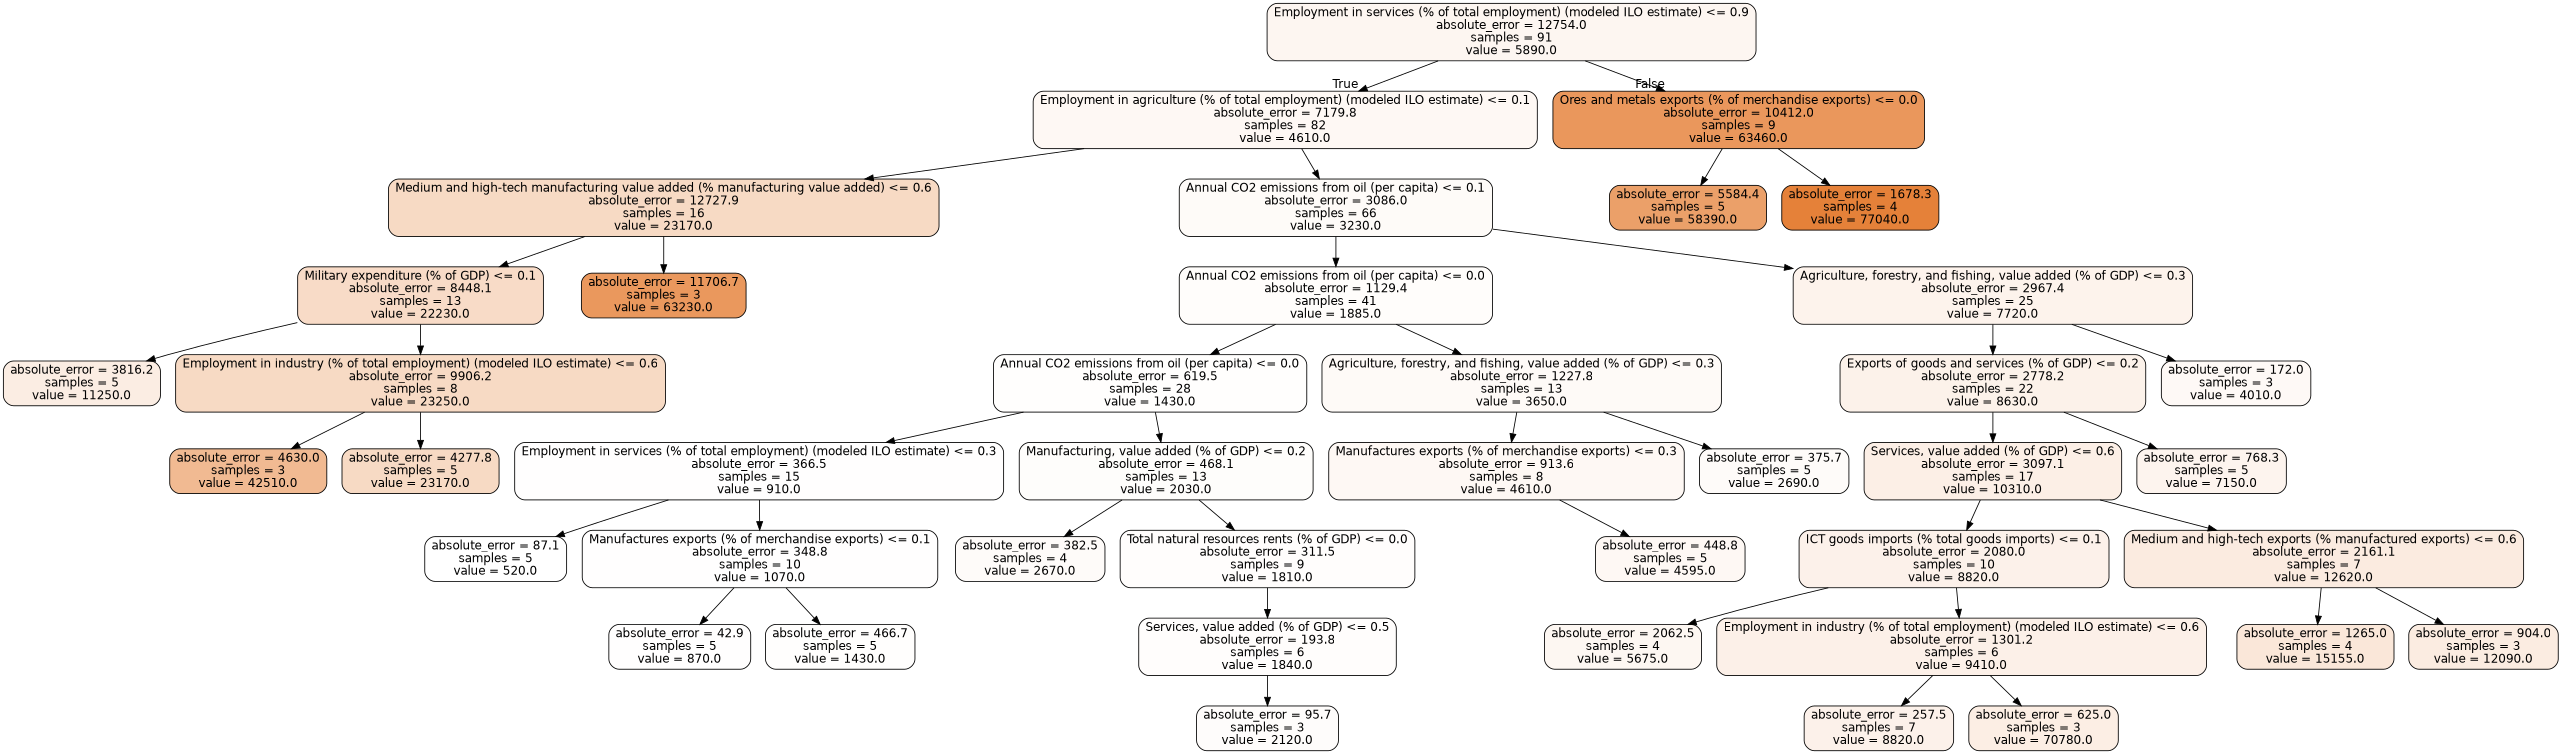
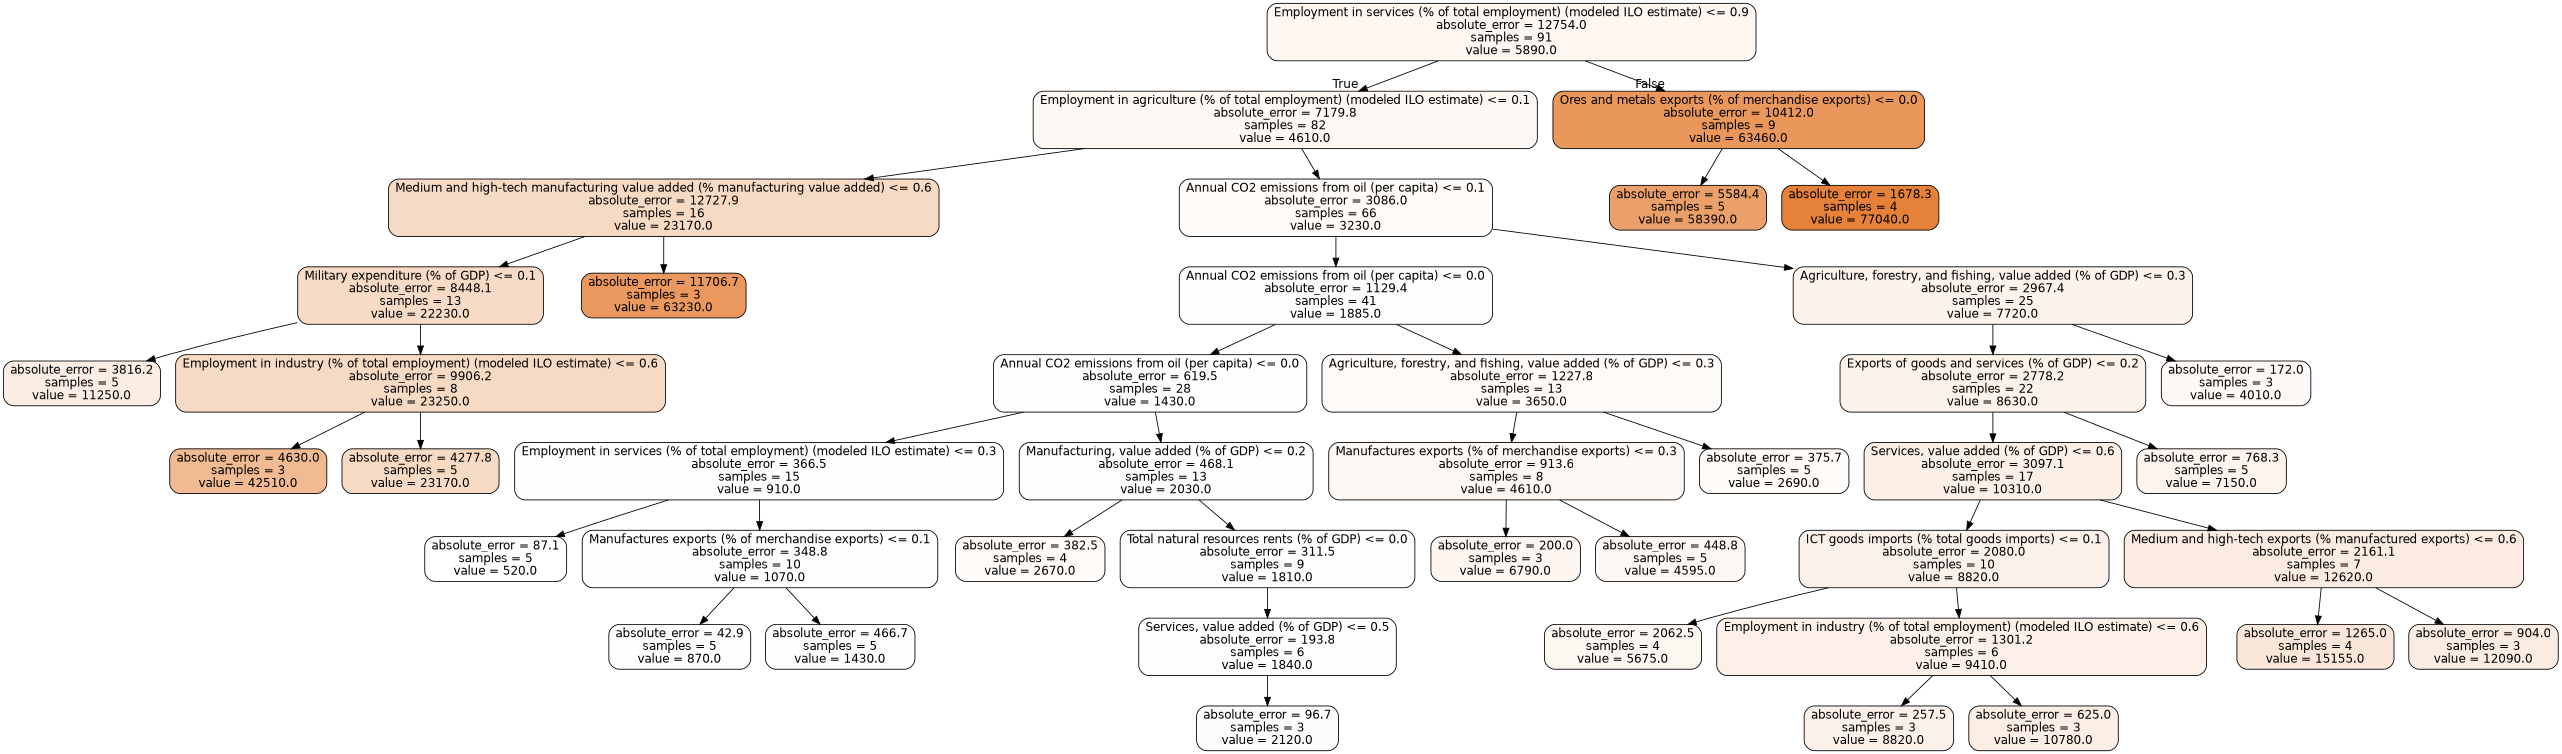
  digraph {
    node [color=black fillcolor="#fef8f4" fontname=helvetica shape=box style="filled, rounded"]
    edge [fontname=helvetica]
    n1 [fillcolor="#fdf6f1" label="Employment in services (% of total employment) (modeled ILO estimate) <= 0.9\nabsolute_error = 12754.0\nsamples = 91\nvalue = 5890.0"]
    n2 [label="Employment in agriculture (% of total employment) (modeled ILO estimate) <= 0.1\nabsolute_error = 7179.8\nsamples = 82\nvalue = 4610.0"]
    n3 [fillcolor="#ea975c" label="Ores and metals exports (% of merchandise exports) <= 0.0\nabsolute_error = 10412.0\nsamples = 9\nvalue = 63460.0"]
    n4 [fillcolor="#f7dac4" label="Medium and high-tech manufacturing value added (% manufacturing value added) <= 0.6\nabsolute_error = 12727.9\nsamples = 16\nvalue = 23170.0"]
    n5 [fillcolor="#fefbf8" label="Annual CO2 emissions from oil (per capita) <= 0.1\nabsolute_error = 3086.0\nsamples = 66\nvalue = 3230.0"]
    n6 [fillcolor="#eba069" label="absolute_error = 5584.4\nsamples = 5\nvalue = 58390.0"]
    n7 [fillcolor="#e58139" label="absolute_error = 1678.3\nsamples = 4\nvalue = 77040.0"]
    n8 [fillcolor="#f8dbc7" label="Military expenditure (% of GDP) <= 0.1\nabsolute_error = 8448.1\nsamples = 13\nvalue = 22230.0"]
    n9 [fillcolor="#ea985d" label="absolute_error = 11706.7\nsamples = 3\nvalue = 63230.0"]
    n10 [fillcolor="#fffdfb" label="Annual CO2 emissions from oil (per capita) <= 0.0\nabsolute_error = 1129.4\nsamples = 41\nvalue = 1885.0"]
    n11 [fillcolor="#fdf3ec" label="Agriculture, forestry, and fishing, value added (% of GDP) <= 0.3\nabsolute_error = 2967.4\nsamples = 25\nvalue = 7720.0"]
    n12 [fillcolor="#fbede3" label="absolute_error = 3816.2\nsamples = 5\nvalue = 11250.0"]
    n13 [fillcolor="#f7dac4" label="Employment in industry (% of total employment) (modeled ILO estimate) <= 0.6\nabsolute_error = 9906.2\nsamples = 8\nvalue = 23250.0"]
    n14 [fillcolor="#f1ba92" label="absolute_error = 4630.0\nsamples = 3\nvalue = 42510.0"]
    n15 [fillcolor="#f7dac4" label="absolute_error = 4277.8\nsamples = 5\nvalue = 23170.0"]
    n16 [fillcolor="#fffefd" label="Annual CO2 emissions from oil (per capita) <= 0.0\nabsolute_error = 619.5\nsamples = 28\nvalue = 1430.0"]
    n17 [fillcolor="#fefaf7" label="Agriculture, forestry, and fishing, value added (% of GDP) <= 0.3\nabsolute_error = 1227.8\nsamples = 13\nvalue = 3650.0"]
    n18 [fillcolor="#fcf2ea" label="Exports of goods and services (% of GDP) <= 0.2\nabsolute_error = 2778.2\nsamples = 22\nvalue = 8630.0"]
    n19 [fillcolor="#fef9f6" label="absolute_error = 172.0\nsamples = 3\nvalue = 4010.0"]
    n20 [fillcolor="#fffefe" label="Employment in services (% of total employment) (modeled ILO estimate) <= 0.3\nabsolute_error = 366.5\nsamples = 15\nvalue = 910.0"]
    n21 [fillcolor="#fefdfb" label="Manufacturing, value added (% of GDP) <= 0.2\nabsolute_error = 468.1\nsamples = 13\nvalue = 2030.0"]
    n22 [label="Manufactures exports (% of merchandise exports) <= 0.3\nabsolute_error = 913.6\nsamples = 8\nvalue = 4610.0"]
    n23 [fillcolor="#fefbf9" label="absolute_error = 375.7\nsamples = 5\nvalue = 2690.0"]
    n24 [fillcolor="#ffffff" label="absolute_error = 87.1\nsamples = 5\nvalue = 520.0"]
    n25 [fillcolor="#fffefe" label="Manufactures exports (% of merchandise exports) <= 0.1\nabsolute_error = 348.8\nsamples = 10\nvalue = 1070.0"]
    n26 [fillcolor="#fefbf9" label="absolute_error = 382.5\nsamples = 4\nvalue = 2670.0"]
    n27 [fillcolor="#fffdfc" label="Total natural resources rents (% of GDP) <= 0.0\nabsolute_error = 311.5\nsamples = 9\nvalue = 1810.0"]
    n28 [fillcolor="#fffefe" label="absolute_error = 42.9\nsamples = 5\nvalue = 870.0"]
    n29 [fillcolor="#fffefd" label="absolute_error = 466.7\nsamples = 5\nvalue = 1430.0"]
    n30 [fillcolor="#fffdfc" label="Services, value added (% of GDP) <= 0.5\nabsolute_error = 193.8\nsamples = 6\nvalue = 1840.0"]
-   n31 [fillcolor="#fefcfb" label="absolute_error = 95.7\nsamples = 3\nvalue = 2120.0"]
+   n31 [fillcolor="#fefcfb" label="absolute_error = 96.7\nsamples = 3\nvalue = 2120.0"]
+   n32 [fillcolor="#fdf5ef" label="absolute_error = 200.0\nsamples = 3\nvalue = 6790.0"]
    n33 [label="absolute_error = 448.8\nsamples = 5\nvalue = 4595.0"]
    n34 [fillcolor="#fcefe6" label="Services, value added (% of GDP) <= 0.6\nabsolute_error = 3097.1\nsamples = 17\nvalue = 10310.0"]
    n35 [fillcolor="#fdf4ee" label="absolute_error = 768.3\nsamples = 5\nvalue = 7150.0"]
    n36 [fillcolor="#fcf1ea" label="ICT goods imports (% total goods imports) <= 0.1\nabsolute_error = 2080.0\nsamples = 10\nvalue = 8820.0"]
    n37 [fillcolor="#fbebe0" label="Medium and high-tech exports (% manufactured exports) <= 0.6\nabsolute_error = 2161.1\nsamples = 7\nvalue = 12620.0"]
    n38 [fillcolor="#fdf7f2" label="absolute_error = 2062.5\nsamples = 4\nvalue = 5675.0"]
    n39 [fillcolor="#fcf0e8" label="Employment in industry (% of total employment) (modeled ILO estimate) <= 0.6\nabsolute_error = 1301.2\nsamples = 6\nvalue = 9410.0"]
    n40 [fillcolor="#fae7d9" label="absolute_error = 1265.0\nsamples = 4\nvalue = 15155.0"]
    n41 [fillcolor="#fbece1" label="absolute_error = 904.0\nsamples = 3\nvalue = 12090.0"]
-   n42 [fillcolor="#fcf1ea" label="absolute_error = 257.5\nsamples = 7\nvalue = 8820.0"]
-   n43 [fillcolor="#fceee4" label="absolute_error = 625.0\nsamples = 3\nvalue = 70780.0"]
+   n42 [fillcolor="#fcf1ea" label="absolute_error = 257.5\nsamples = 3\nvalue = 8820.0"]
+   n43 [fillcolor="#fceee4" label="absolute_error = 625.0\nsamples = 3\nvalue = 10780.0"]
    n1 -> n2 [headlabel=True labelangle=45 labeldistance=2.5]
    n1 -> n3 [headlabel=False labelangle=-45 labeldistance=2.5]
    n2 -> n4
    n2 -> n5
    n3 -> n6
    n3 -> n7
    n4 -> n8
    n4 -> n9
    n5 -> n10
    n5 -> n11
    n8 -> n12
    n8 -> n13
    n10 -> n16
    n10 -> n17
    n11 -> n18
    n11 -> n19
    n13 -> n14
    n13 -> n15
    n16 -> n20
    n16 -> n21
    n17 -> n22
    n17 -> n23
    n18 -> n34
    n18 -> n35
    n20 -> n24
    n20 -> n25
    n21 -> n26
    n21 -> n27
+   n22 -> n32
    n22 -> n33
    n25 -> n28
    n25 -> n29
    n27 -> n30
    n30 -> n31
    n34 -> n36
    n34 -> n37
    n36 -> n38
    n36 -> n39
    n37 -> n40
    n37 -> n41
    n39 -> n42
    n39 -> n43
  }
